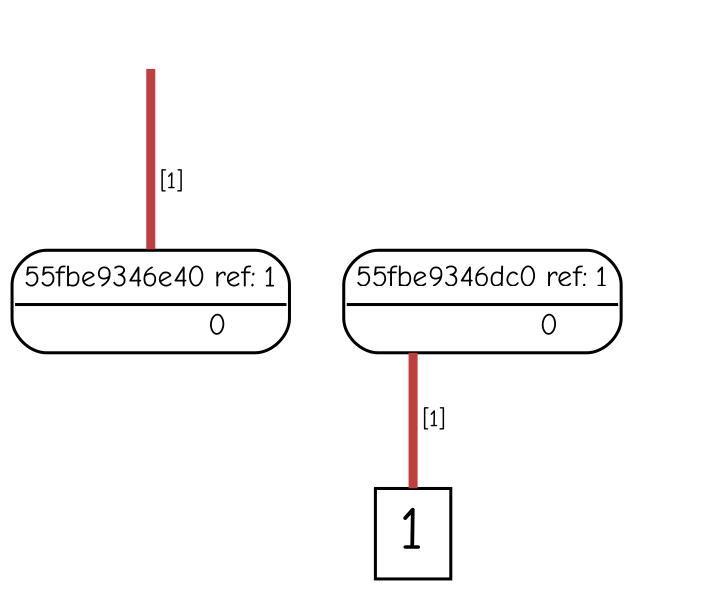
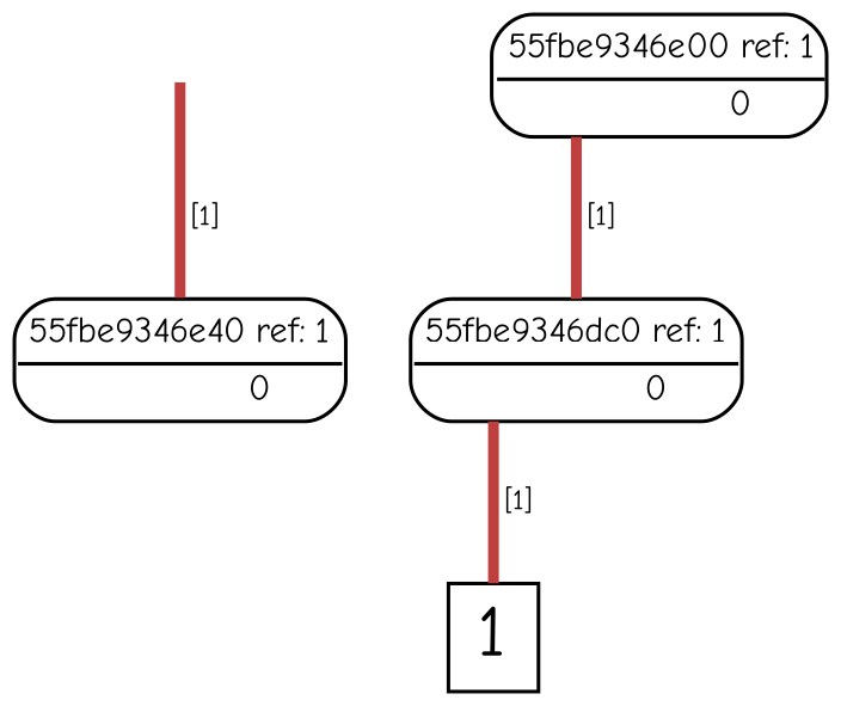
  digraph {
    fontname="Comic Neue"
    node [fontname="Comic Neue" shape=plain]
    edge [arrowhead=none color="0.000 0.667 0.750" fontname="Comic Neue" penwidth=3 tailport="0:s"]
    root [shape=point style=invis]
    n2 [label=<<font point-size="10"><table border="1" cellspacing="0" cellpadding="2" style="rounded"><tr><td colspan="2" border="1" sides="B">55fbe9346e40 ref: 1</td></tr><tr><td port="0" href="javascript:;" border="0" tooltip="1"><font color="white">&nbsp;0 </font></td><td port="1" href="javascript:;" border="0" tooltip="0">&nbsp;0 </td></tr></table></font>>]
    n3 [height=0.3 label=<<font point-size="20">1</font>> shape=box width=0.3]
+   n4 [label=<<font point-size="10"><table border="1" cellspacing="0" cellpadding="2" style="rounded"><tr><td colspan="2" border="1" sides="B">55fbe9346e00 ref: 1</td></tr><tr><td port="0" href="javascript:;" border="0" tooltip="1"><font color="white">&nbsp;0 </font></td><td port="1" href="javascript:;" border="0" tooltip="0">&nbsp;0 </td></tr></table></font>>]
    n5 [label=<<font point-size="10"><table border="1" cellspacing="0" cellpadding="2" style="rounded"><tr><td colspan="2" border="1" sides="B">55fbe9346dc0 ref: 1</td></tr><tr><td port="0" href="javascript:;" border="0" tooltip="1"><font color="white">&nbsp;0 </font></td><td port="1" href="javascript:;" border="0" tooltip="0">&nbsp;0 </td></tr></table></font>>]
    root -> n2 [label=<<font point-size="8">&nbsp;[1]</font>>]
+   n4 -> n5 [label=<<font point-size="8">&nbsp;[1]</font>>]
    n5 -> n3 [label=<<font point-size="8">&nbsp;[1]</font>>]
  }
